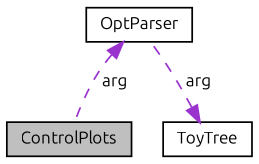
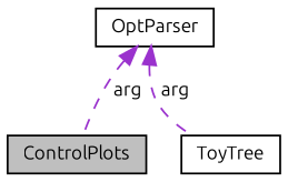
  digraph {
    fontname=Ubuntu
    node [color=black fillcolor=white fontname=Ubuntu fontsize=10 shape=record style=filled]
    edge [color=darkorchid3 dir=back fontname=Ubuntu fontsize=10 labelfontname=Helvetica labelfontsize=10 style=dashed]
    n1 [fillcolor=grey75 fontcolor=black height=0.2 label=ControlPlots width=0.4]
    n2 [height=0.2 label=OptParser width=0.4]
    n3 [height=0.2 label=ToyTree width=0.4]
    n2 -> n1 [label=" arg"]
-   n3 -> n2 [label=" arg"]
+   n2 -> n3 [label=" arg"]
  }
